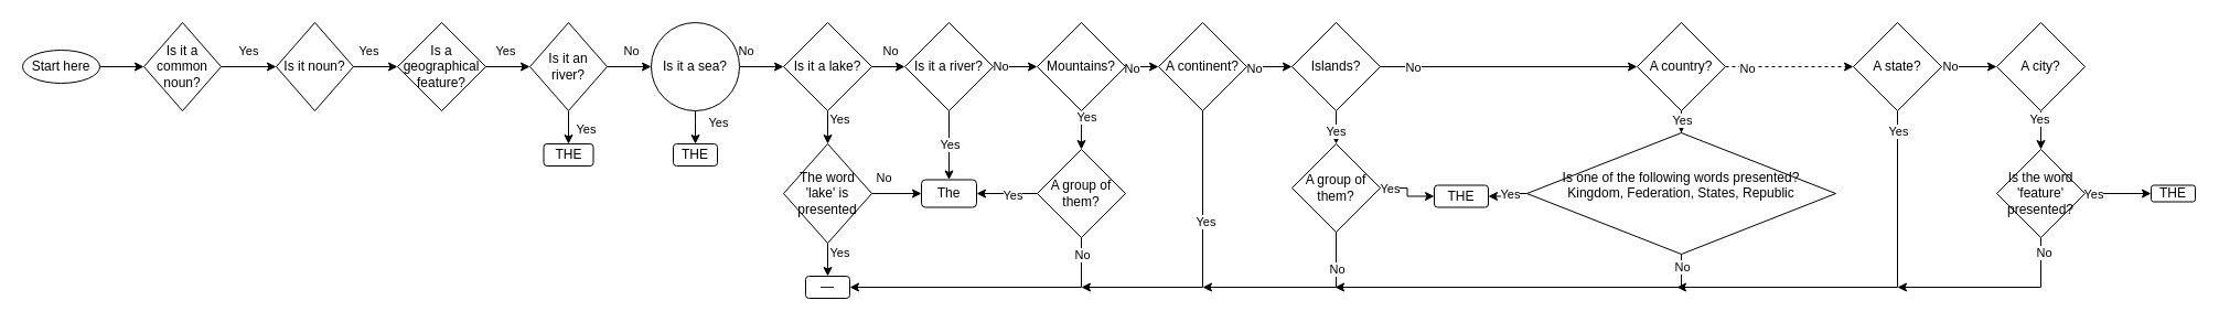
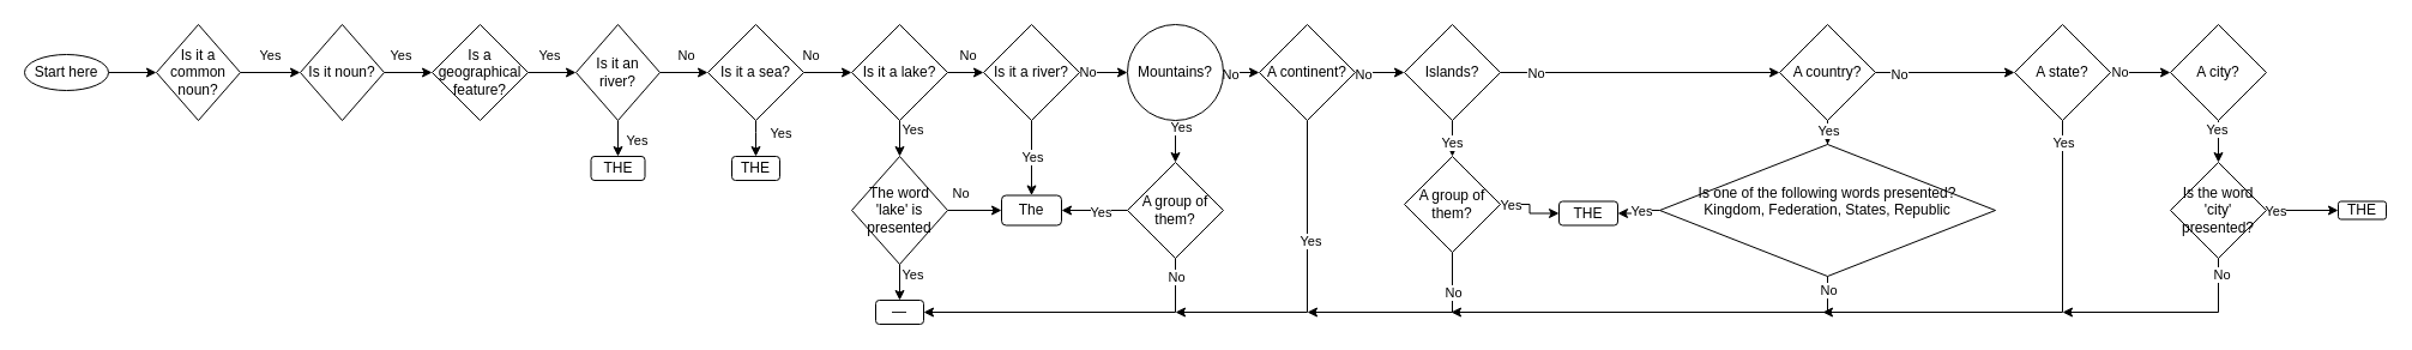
  <mxCell id="0" />
  <mxCell id="1" parent="0" />
  <mxCell id="2" value="" style="edgeStyle=orthogonalEdgeStyle;rounded=0;orthogonalLoop=1;jettySize=auto;html=1;" edge="1" parent="1" source="3" target="6"><mxGeometry relative="1" as="geometry" /></mxCell>
  <mxCell id="3" value="Start here" style="ellipse;whiteSpace=wrap;html=1;" vertex="1" parent="1"><mxGeometry x="20" y="45" width="70" height="30" as="geometry" /></mxCell>
  <mxCell id="4" value="" style="edgeStyle=orthogonalEdgeStyle;rounded=0;orthogonalLoop=1;jettySize=auto;html=1;" edge="1" parent="1" source="6" target="9"><mxGeometry relative="1" as="geometry" /></mxCell>
  <mxCell id="5" value="Yes" style="edgeLabel;html=1;align=center;verticalAlign=middle;resizable=0;points=[];" vertex="1" connectable="0" parent="4"><mxGeometry x="-0.203" y="-3" relative="1" as="geometry"><mxPoint x="4" y="-18" as="offset" /></mxGeometry></mxCell>
  <mxCell id="6" value="Is it a common noun?" style="rhombus;whiteSpace=wrap;html=1;" vertex="1" parent="1"><mxGeometry x="130" y="20" width="70" height="80" as="geometry" /></mxCell>
  <mxCell id="7" value="" style="edgeStyle=orthogonalEdgeStyle;rounded=0;orthogonalLoop=1;jettySize=auto;html=1;" edge="1" parent="1" source="9" target="12"><mxGeometry relative="1" as="geometry" /></mxCell>
  <mxCell id="8" value="Yes" style="edgeLabel;html=1;align=center;verticalAlign=middle;resizable=0;points=[];" vertex="1" connectable="0" parent="7"><mxGeometry x="-0.365" relative="1" as="geometry"><mxPoint y="-15" as="offset" /></mxGeometry></mxCell>
  <mxCell id="9" value="Is it noun?" style="rhombus;whiteSpace=wrap;html=1;" vertex="1" parent="1"><mxGeometry x="250" y="20" width="70" height="80" as="geometry" /></mxCell>
  <mxCell id="10" value="" style="edgeStyle=orthogonalEdgeStyle;rounded=0;orthogonalLoop=1;jettySize=auto;html=1;" edge="1" parent="1" source="12" target="17"><mxGeometry relative="1" as="geometry" /></mxCell>
  <mxCell id="11" value="Yes" style="edgeLabel;html=1;align=center;verticalAlign=middle;resizable=0;points=[];" vertex="1" connectable="0" parent="10"><mxGeometry x="-0.129" relative="1" as="geometry"><mxPoint y="-15" as="offset" /></mxGeometry></mxCell>
  <mxCell id="12" value="Is a geographical feature?" style="rhombus;whiteSpace=wrap;html=1;" vertex="1" parent="1"><mxGeometry x="360" y="20" width="80" height="80" as="geometry" /></mxCell>
  <mxCell id="13" value="" style="edgeStyle=orthogonalEdgeStyle;rounded=0;orthogonalLoop=1;jettySize=auto;html=1;" edge="1" parent="1" source="17" target="18"><mxGeometry relative="1" as="geometry" /></mxCell>
  <mxCell id="14" value="Yes" style="edgeLabel;html=1;align=center;verticalAlign=middle;resizable=0;points=[];" vertex="1" connectable="0" parent="13"><mxGeometry x="-0.36" y="3" relative="1" as="geometry"><mxPoint x="12" as="offset" /></mxGeometry></mxCell>
  <mxCell id="15" value="" style="edgeStyle=orthogonalEdgeStyle;rounded=0;orthogonalLoop=1;jettySize=auto;html=1;" edge="1" parent="1" source="17" target="23"><mxGeometry relative="1" as="geometry" /></mxCell>
  <mxCell id="16" value="No" style="edgeLabel;html=1;align=center;verticalAlign=middle;resizable=0;points=[];" vertex="1" connectable="0" parent="15"><mxGeometry x="0.227" relative="1" as="geometry"><mxPoint x="-4" y="-15" as="offset" /></mxGeometry></mxCell>
  <mxCell id="17" value="Is it an river?" style="rhombus;whiteSpace=wrap;html=1;" vertex="1" parent="1"><mxGeometry x="480" y="20" width="70" height="80" as="geometry" /></mxCell>
  <mxCell id="18" value="THE" style="rounded=1;whiteSpace=wrap;html=1;" vertex="1" parent="1"><mxGeometry x="492.5" y="130" width="45" height="20" as="geometry" /></mxCell>
  <mxCell id="19" value="" style="edgeStyle=orthogonalEdgeStyle;rounded=0;orthogonalLoop=1;jettySize=auto;html=1;" edge="1" parent="1" source="23" target="24"><mxGeometry relative="1" as="geometry"><Array as="points"><mxPoint x="630" y="110" /><mxPoint x="630" y="110" /></Array></mxGeometry></mxCell>
  <mxCell id="20" value="Yes" style="edgeLabel;html=1;align=center;verticalAlign=middle;resizable=0;points=[];" vertex="1" connectable="0" parent="19"><mxGeometry x="-0.307" relative="1" as="geometry"><mxPoint x="20" as="offset" /></mxGeometry></mxCell>
  <mxCell id="21" value="" style="edgeStyle=orthogonalEdgeStyle;rounded=0;orthogonalLoop=1;jettySize=auto;html=1;" edge="1" parent="1" source="23" target="29"><mxGeometry relative="1" as="geometry" /></mxCell>
  <mxCell id="22" value="No" style="edgeLabel;html=1;align=center;verticalAlign=middle;resizable=0;points=[];" vertex="1" connectable="0" parent="21"><mxGeometry x="-0.76" relative="1" as="geometry"><mxPoint y="-15" as="offset" /></mxGeometry></mxCell>
- <mxCell id="23" value="Is it a sea?" style="ellipse;whiteSpace=wrap;html=1;" vertex="1" parent="1"><mxGeometry x="590" y="20" width="80" height="80" as="geometry" /></mxCell>
+ <mxCell id="23" value="Is it a sea?" style="rhombus;whiteSpace=wrap;html=1;" vertex="1" parent="1"><mxGeometry x="590" y="20" width="80" height="80" as="geometry" /></mxCell>
  <mxCell id="24" value="THE" style="rounded=1;whiteSpace=wrap;html=1;" vertex="1" parent="1"><mxGeometry x="610" y="130" width="40" height="20" as="geometry" /></mxCell>
  <mxCell id="25" value="" style="edgeStyle=orthogonalEdgeStyle;rounded=0;orthogonalLoop=1;jettySize=auto;html=1;" edge="1" parent="1" source="29" target="34"><mxGeometry relative="1" as="geometry" /></mxCell>
  <mxCell id="26" value="Yes" style="edgeLabel;html=1;align=center;verticalAlign=middle;resizable=0;points=[];" vertex="1" connectable="0" parent="25"><mxGeometry x="-0.77" y="1" relative="1" as="geometry"><mxPoint x="9" y="1" as="offset" /></mxGeometry></mxCell>
  <mxCell id="27" value="" style="edgeStyle=orthogonalEdgeStyle;rounded=0;orthogonalLoop=1;jettySize=auto;html=1;" edge="1" parent="1" source="29" target="41"><mxGeometry relative="1" as="geometry" /></mxCell>
  <mxCell id="28" value="No" style="edgeLabel;html=1;align=center;verticalAlign=middle;resizable=0;points=[];" vertex="1" connectable="0" parent="27"><mxGeometry x="-0.36" relative="1" as="geometry"><mxPoint y="-15" as="offset" /></mxGeometry></mxCell>
  <mxCell id="29" value="Is it a lake?" style="rhombus;whiteSpace=wrap;html=1;" vertex="1" parent="1"><mxGeometry x="710" y="20" width="80" height="80" as="geometry" /></mxCell>
  <mxCell id="30" value="" style="edgeStyle=orthogonalEdgeStyle;rounded=0;orthogonalLoop=1;jettySize=auto;html=1;" edge="1" parent="1" source="34" target="35"><mxGeometry relative="1" as="geometry" /></mxCell>
  <mxCell id="31" value="Yes" style="edgeLabel;html=1;align=center;verticalAlign=middle;resizable=0;points=[];" vertex="1" connectable="0" parent="30"><mxGeometry x="-0.7" relative="1" as="geometry"><mxPoint x="10" as="offset" /></mxGeometry></mxCell>
  <mxCell id="32" value="" style="edgeStyle=orthogonalEdgeStyle;rounded=0;orthogonalLoop=1;jettySize=auto;html=1;" edge="1" parent="1" source="34" target="36"><mxGeometry relative="1" as="geometry" /></mxCell>
  <mxCell id="33" value="No" style="edgeLabel;html=1;align=center;verticalAlign=middle;resizable=0;points=[];" vertex="1" connectable="0" parent="32"><mxGeometry x="-0.72" y="-2" relative="1" as="geometry"><mxPoint x="4" y="-17" as="offset" /></mxGeometry></mxCell>
  <mxCell id="34" value="The word 'lake' is presented" style="rhombus;whiteSpace=wrap;html=1;" vertex="1" parent="1"><mxGeometry x="710" y="130" width="80" height="90" as="geometry" /></mxCell>
  <mxCell id="35" value="—" style="rounded=1;whiteSpace=wrap;html=1;" vertex="1" parent="1"><mxGeometry x="730" y="250" width="40" height="20" as="geometry" /></mxCell>
  <mxCell id="36" value="The" style="rounded=1;whiteSpace=wrap;html=1;" vertex="1" parent="1"><mxGeometry x="835" y="162.5" width="50" height="25" as="geometry" /></mxCell>
  <mxCell id="37" style="edgeStyle=orthogonalEdgeStyle;rounded=0;orthogonalLoop=1;jettySize=auto;html=1;entryX=0.5;entryY=0;entryDx=0;entryDy=0;" edge="1" parent="1" source="41" target="36"><mxGeometry relative="1" as="geometry" /></mxCell>
  <mxCell id="38" value="Yes" style="edgeLabel;html=1;align=center;verticalAlign=middle;resizable=0;points=[];" vertex="1" connectable="0" parent="37"><mxGeometry x="-0.757" relative="1" as="geometry"><mxPoint y="22" as="offset" /></mxGeometry></mxCell>
  <mxCell id="39" value="" style="edgeStyle=orthogonalEdgeStyle;rounded=0;orthogonalLoop=1;jettySize=auto;html=1;" edge="1" parent="1" source="41" target="46"><mxGeometry relative="1" as="geometry" /></mxCell>
  <mxCell id="40" value="No" style="edgeLabel;html=1;align=center;verticalAlign=middle;resizable=0;points=[];" vertex="1" connectable="0" parent="39"><mxGeometry x="-0.72" y="1" relative="1" as="geometry"><mxPoint as="offset" /></mxGeometry></mxCell>
  <mxCell id="41" value="Is it a river?" style="rhombus;whiteSpace=wrap;html=1;" vertex="1" parent="1"><mxGeometry x="820" y="20" width="80" height="80" as="geometry" /></mxCell>
  <mxCell id="42" value="" style="edgeStyle=orthogonalEdgeStyle;rounded=0;orthogonalLoop=1;jettySize=auto;html=1;" edge="1" parent="1" source="46" target="51"><mxGeometry relative="1" as="geometry" /></mxCell>
  <mxCell id="43" value="Yes" style="edgeLabel;html=1;align=center;verticalAlign=middle;resizable=0;points=[];" vertex="1" connectable="0" parent="42"><mxGeometry x="-0.792" y="4" relative="1" as="geometry"><mxPoint as="offset" /></mxGeometry></mxCell>
  <mxCell id="44" value="" style="edgeStyle=orthogonalEdgeStyle;rounded=0;orthogonalLoop=1;jettySize=auto;html=1;" edge="1" parent="1" source="46" target="56"><mxGeometry relative="1" as="geometry" /></mxCell>
  <mxCell id="45" value="No" style="edgeLabel;html=1;align=center;verticalAlign=middle;resizable=0;points=[];" vertex="1" connectable="0" parent="44"><mxGeometry x="-0.808" y="-1" relative="1" as="geometry"><mxPoint as="offset" /></mxGeometry></mxCell>
- <mxCell id="46" value="Mountains?" style="rhombus;whiteSpace=wrap;html=1;" vertex="1" parent="1"><mxGeometry x="940" y="20" width="80" height="80" as="geometry" /></mxCell>
+ <mxCell id="46" value="Mountains?" style="ellipse;whiteSpace=wrap;html=1;" vertex="1" parent="1"><mxGeometry x="940" y="20" width="80" height="80" as="geometry" /></mxCell>
  <mxCell id="47" style="edgeStyle=orthogonalEdgeStyle;rounded=0;orthogonalLoop=1;jettySize=auto;html=1;entryX=1;entryY=0.5;entryDx=0;entryDy=0;" edge="1" parent="1" source="51" target="36"><mxGeometry relative="1" as="geometry"><Array as="points"><mxPoint x="910" y="175" /><mxPoint x="910" y="175" /></Array></mxGeometry></mxCell>
  <mxCell id="48" value="Yes" style="edgeLabel;html=1;align=center;verticalAlign=middle;resizable=0;points=[];" vertex="1" connectable="0" parent="47"><mxGeometry x="-0.171" y="1" relative="1" as="geometry"><mxPoint as="offset" /></mxGeometry></mxCell>
  <mxCell id="49" style="edgeStyle=orthogonalEdgeStyle;rounded=0;orthogonalLoop=1;jettySize=auto;html=1;entryX=1;entryY=0.5;entryDx=0;entryDy=0;" edge="1" parent="1" source="51" target="35"><mxGeometry relative="1" as="geometry"><Array as="points"><mxPoint x="980" y="260" /></Array></mxGeometry></mxCell>
  <mxCell id="50" value="No" style="edgeLabel;html=1;align=center;verticalAlign=middle;resizable=0;points=[];" vertex="1" connectable="0" parent="49"><mxGeometry x="-0.481" y="2" relative="1" as="geometry"><mxPoint x="21" y="-32" as="offset" /></mxGeometry></mxCell>
  <mxCell id="51" value="A group of them?" style="rhombus;whiteSpace=wrap;html=1;" vertex="1" parent="1"><mxGeometry x="940" y="135" width="80" height="80" as="geometry" /></mxCell>
  <mxCell id="52" style="edgeStyle=orthogonalEdgeStyle;rounded=0;orthogonalLoop=1;jettySize=auto;html=1;" edge="1" parent="1" source="56"><mxGeometry relative="1" as="geometry"><mxPoint x="980" y="260" as="targetPoint" /><Array as="points"><mxPoint x="1090" y="260" /></Array></mxGeometry></mxCell>
  <mxCell id="53" value="Yes" style="edgeLabel;html=1;align=center;verticalAlign=middle;resizable=0;points=[];" vertex="1" connectable="0" parent="52"><mxGeometry x="-0.256" y="2" relative="1" as="geometry"><mxPoint as="offset" /></mxGeometry></mxCell>
  <mxCell id="54" value="" style="edgeStyle=orthogonalEdgeStyle;rounded=0;orthogonalLoop=1;jettySize=auto;html=1;" edge="1" parent="1" source="56" target="61"><mxGeometry relative="1" as="geometry" /></mxCell>
  <mxCell id="55" value="No" style="edgeLabel;html=1;align=center;verticalAlign=middle;resizable=0;points=[];" vertex="1" connectable="0" parent="54"><mxGeometry x="-0.727" y="-1" relative="1" as="geometry"><mxPoint as="offset" /></mxGeometry></mxCell>
  <mxCell id="56" value="A continent?" style="rhombus;whiteSpace=wrap;html=1;" vertex="1" parent="1"><mxGeometry x="1050" y="20" width="80" height="80" as="geometry" /></mxCell>
  <mxCell id="57" value="" style="edgeStyle=orthogonalEdgeStyle;rounded=0;orthogonalLoop=1;jettySize=auto;html=1;" edge="1" parent="1" source="61" target="66"><mxGeometry relative="1" as="geometry" /></mxCell>
  <mxCell id="58" value="Yes" style="edgeLabel;html=1;align=center;verticalAlign=middle;resizable=0;points=[];" vertex="1" connectable="0" parent="57"><mxGeometry x="-0.27" y="-1" relative="1" as="geometry"><mxPoint as="offset" /></mxGeometry></mxCell>
  <mxCell id="59" value="" style="edgeStyle=orthogonalEdgeStyle;rounded=0;orthogonalLoop=1;jettySize=auto;html=1;" edge="1" parent="1" source="61" target="72"><mxGeometry relative="1" as="geometry" /></mxCell>
  <mxCell id="60" value="No" style="edgeLabel;html=1;align=center;verticalAlign=middle;resizable=0;points=[];" vertex="1" connectable="0" parent="59"><mxGeometry x="-0.755" relative="1" as="geometry"><mxPoint as="offset" /></mxGeometry></mxCell>
  <mxCell id="61" value="Islands?" style="rhombus;whiteSpace=wrap;html=1;" vertex="1" parent="1"><mxGeometry x="1171" y="20" width="80" height="80" as="geometry" /></mxCell>
  <mxCell id="62" value="" style="edgeStyle=orthogonalEdgeStyle;rounded=0;orthogonalLoop=1;jettySize=auto;html=1;exitX=1;exitY=0.5;exitDx=0;exitDy=0;" edge="1" parent="1" source="66" target="67"><mxGeometry relative="1" as="geometry"><Array as="points" /></mxGeometry></mxCell>
  <mxCell id="63" value="Yes" style="edgeLabel;html=1;align=center;verticalAlign=middle;resizable=0;points=[];" vertex="1" connectable="0" parent="62"><mxGeometry x="-0.7" relative="1" as="geometry"><mxPoint as="offset" /></mxGeometry></mxCell>
  <mxCell id="64" style="edgeStyle=orthogonalEdgeStyle;rounded=0;orthogonalLoop=1;jettySize=auto;html=1;" edge="1" parent="1" source="66"><mxGeometry relative="1" as="geometry"><mxPoint x="1090" y="260" as="targetPoint" /><Array as="points"><mxPoint x="1211" y="260" /></Array></mxGeometry></mxCell>
  <mxCell id="65" value="No" style="edgeLabel;html=1;align=center;verticalAlign=middle;resizable=0;points=[];" vertex="1" connectable="0" parent="64"><mxGeometry x="-0.612" relative="1" as="geometry"><mxPoint as="offset" /></mxGeometry></mxCell>
  <mxCell id="66" value="A group of them?" style="rhombus;whiteSpace=wrap;html=1;" vertex="1" parent="1"><mxGeometry x="1171" y="130" width="80" height="80" as="geometry" /></mxCell>
  <mxCell id="67" value="THE" style="rounded=1;whiteSpace=wrap;html=1;" vertex="1" parent="1"><mxGeometry x="1300" y="167.5" width="49" height="20" as="geometry" /></mxCell>
  <mxCell id="68" value="" style="edgeStyle=orthogonalEdgeStyle;rounded=0;orthogonalLoop=1;jettySize=auto;html=1;" edge="1" parent="1" source="72" target="77"><mxGeometry relative="1" as="geometry" /></mxCell>
  <mxCell id="69" value="Yes" style="edgeLabel;html=1;align=center;verticalAlign=middle;resizable=0;points=[];" vertex="1" connectable="0" parent="68"><mxGeometry x="-0.72" relative="1" as="geometry"><mxPoint as="offset" /></mxGeometry></mxCell>
- <mxCell id="70" value="" style="edgeStyle=orthogonalEdgeStyle;rounded=0;orthogonalLoop=1;jettySize=auto;html=1;dashed=1;" edge="1" parent="1" source="72" target="82"><mxGeometry relative="1" as="geometry" /></mxCell>
+ <mxCell id="70" value="" style="edgeStyle=orthogonalEdgeStyle;rounded=0;orthogonalLoop=1;jettySize=auto;html=1;" edge="1" parent="1" source="72" target="82"><mxGeometry relative="1" as="geometry" /></mxCell>
  <mxCell id="71" value="No" style="edgeLabel;html=1;align=center;verticalAlign=middle;resizable=0;points=[];" vertex="1" connectable="0" parent="70"><mxGeometry x="-0.669" y="-1" relative="1" as="geometry"><mxPoint as="offset" /></mxGeometry></mxCell>
  <mxCell id="72" value="A country?" style="rhombus;whiteSpace=wrap;html=1;" vertex="1" parent="1"><mxGeometry x="1484" y="20" width="80" height="80" as="geometry" /></mxCell>
  <mxCell id="73" style="edgeStyle=orthogonalEdgeStyle;rounded=0;orthogonalLoop=1;jettySize=auto;html=1;entryX=1;entryY=0.5;entryDx=0;entryDy=0;" edge="1" parent="1" source="77" target="67"><mxGeometry relative="1" as="geometry" /></mxCell>
  <mxCell id="74" value="Yes" style="edgeLabel;html=1;align=center;verticalAlign=middle;resizable=0;points=[];" vertex="1" connectable="0" parent="73"><mxGeometry x="-0.155" relative="1" as="geometry"><mxPoint as="offset" /></mxGeometry></mxCell>
  <mxCell id="75" style="edgeStyle=orthogonalEdgeStyle;rounded=0;orthogonalLoop=1;jettySize=auto;html=1;" edge="1" parent="1" source="77"><mxGeometry relative="1" as="geometry"><mxPoint x="1210" y="260" as="targetPoint" /><Array as="points"><mxPoint x="1524" y="260" /></Array></mxGeometry></mxCell>
  <mxCell id="76" value="No" style="edgeLabel;html=1;align=center;verticalAlign=middle;resizable=0;points=[];" vertex="1" connectable="0" parent="75"><mxGeometry x="-0.88" y="3" relative="1" as="geometry"><mxPoint x="-3" y="-10" as="offset" /></mxGeometry></mxCell>
  <mxCell id="77" value="&lt;div&gt;Is one of the following words presented?&lt;/div&gt;&lt;div&gt;Kingdom, Federation, States, Republic&lt;br&gt;&lt;/div&gt;&lt;div&gt;&lt;br&gt;&lt;/div&gt;" style="rhombus;whiteSpace=wrap;html=1;" vertex="1" parent="1"><mxGeometry x="1384" y="120" width="280" height="110" as="geometry" /></mxCell>
  <mxCell id="78" style="edgeStyle=orthogonalEdgeStyle;rounded=0;orthogonalLoop=1;jettySize=auto;html=1;" edge="1" parent="1" source="82"><mxGeometry relative="1" as="geometry"><mxPoint x="1520" y="260" as="targetPoint" /><Array as="points"><mxPoint x="1720" y="260" /></Array></mxGeometry></mxCell>
  <mxCell id="79" value="Yes" style="edgeLabel;html=1;align=center;verticalAlign=middle;resizable=0;points=[];" vertex="1" connectable="0" parent="78"><mxGeometry x="-0.898" relative="1" as="geometry"><mxPoint as="offset" /></mxGeometry></mxCell>
  <mxCell id="80" value="" style="edgeStyle=orthogonalEdgeStyle;rounded=0;orthogonalLoop=1;jettySize=auto;html=1;" edge="1" parent="1" source="82" target="85"><mxGeometry relative="1" as="geometry" /></mxCell>
  <mxCell id="81" value="No" style="edgeLabel;html=1;align=center;verticalAlign=middle;resizable=0;points=[];" vertex="1" connectable="0" parent="80"><mxGeometry x="-0.73" y="1" relative="1" as="geometry"><mxPoint as="offset" /></mxGeometry></mxCell>
  <mxCell id="82" value="A state?" style="rhombus;whiteSpace=wrap;html=1;" vertex="1" parent="1"><mxGeometry x="1680" y="20" width="80" height="80" as="geometry" /></mxCell>
  <mxCell id="83" value="" style="edgeStyle=orthogonalEdgeStyle;rounded=0;orthogonalLoop=1;jettySize=auto;html=1;" edge="1" parent="1" source="85" target="90"><mxGeometry relative="1" as="geometry" /></mxCell>
  <mxCell id="84" value="Yes" style="edgeLabel;html=1;align=center;verticalAlign=middle;resizable=0;points=[];" vertex="1" connectable="0" parent="83"><mxGeometry x="-0.673" y="-2" relative="1" as="geometry"><mxPoint as="offset" /></mxGeometry></mxCell>
  <mxCell id="85" value="A city?" style="rhombus;whiteSpace=wrap;html=1;" vertex="1" parent="1"><mxGeometry x="1810" y="20" width="80" height="80" as="geometry" /></mxCell>
  <mxCell id="86" value="" style="edgeStyle=orthogonalEdgeStyle;rounded=0;orthogonalLoop=1;jettySize=auto;html=1;" edge="1" parent="1" source="90" target="91"><mxGeometry relative="1" as="geometry" /></mxCell>
  <mxCell id="87" value="Yes" style="edgeLabel;html=1;align=center;verticalAlign=middle;resizable=0;points=[];" vertex="1" connectable="0" parent="86"><mxGeometry x="-0.759" relative="1" as="geometry"><mxPoint as="offset" /></mxGeometry></mxCell>
  <mxCell id="88" style="edgeStyle=orthogonalEdgeStyle;rounded=0;orthogonalLoop=1;jettySize=auto;html=1;" edge="1" parent="1" source="90"><mxGeometry relative="1" as="geometry"><mxPoint x="1720" y="260" as="targetPoint" /><Array as="points"><mxPoint x="1850" y="260" /></Array></mxGeometry></mxCell>
  <mxCell id="89" value="No" style="edgeLabel;html=1;align=center;verticalAlign=middle;resizable=0;points=[];" vertex="1" connectable="0" parent="88"><mxGeometry x="-0.853" y="2" relative="1" as="geometry"><mxPoint as="offset" /></mxGeometry></mxCell>
- <mxCell id="90" value="Is the word 'feature' presented?" style="rhombus;whiteSpace=wrap;html=1;" vertex="1" parent="1"><mxGeometry x="1810" y="135" width="80" height="80" as="geometry" /></mxCell>
+ <mxCell id="90" value="Is the word 'city' presented?" style="rhombus;whiteSpace=wrap;html=1;" vertex="1" parent="1"><mxGeometry x="1810" y="135" width="80" height="80" as="geometry" /></mxCell>
  <mxCell id="91" value="THE" style="rounded=1;whiteSpace=wrap;html=1;" vertex="1" parent="1"><mxGeometry x="1950" y="167.5" width="40" height="15" as="geometry" /></mxCell>
